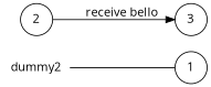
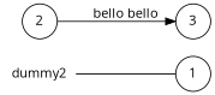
  digraph {
    fontname="Open Sans"
    rankdir=LR
    node [fontname="Open Sans" shape=circle]
    edge [fontname="Open Sans"]
    n1 [label=dummy2 shape=plaintext]
    n2 [label=1]
    n3 [label=2]
    n4 [label=3]
    n1 -> n2 [arrowhead=none]
-   n3 -> n4 [label="receive bello"]
+   n3 -> n4 [label="bello bello"]
  }
